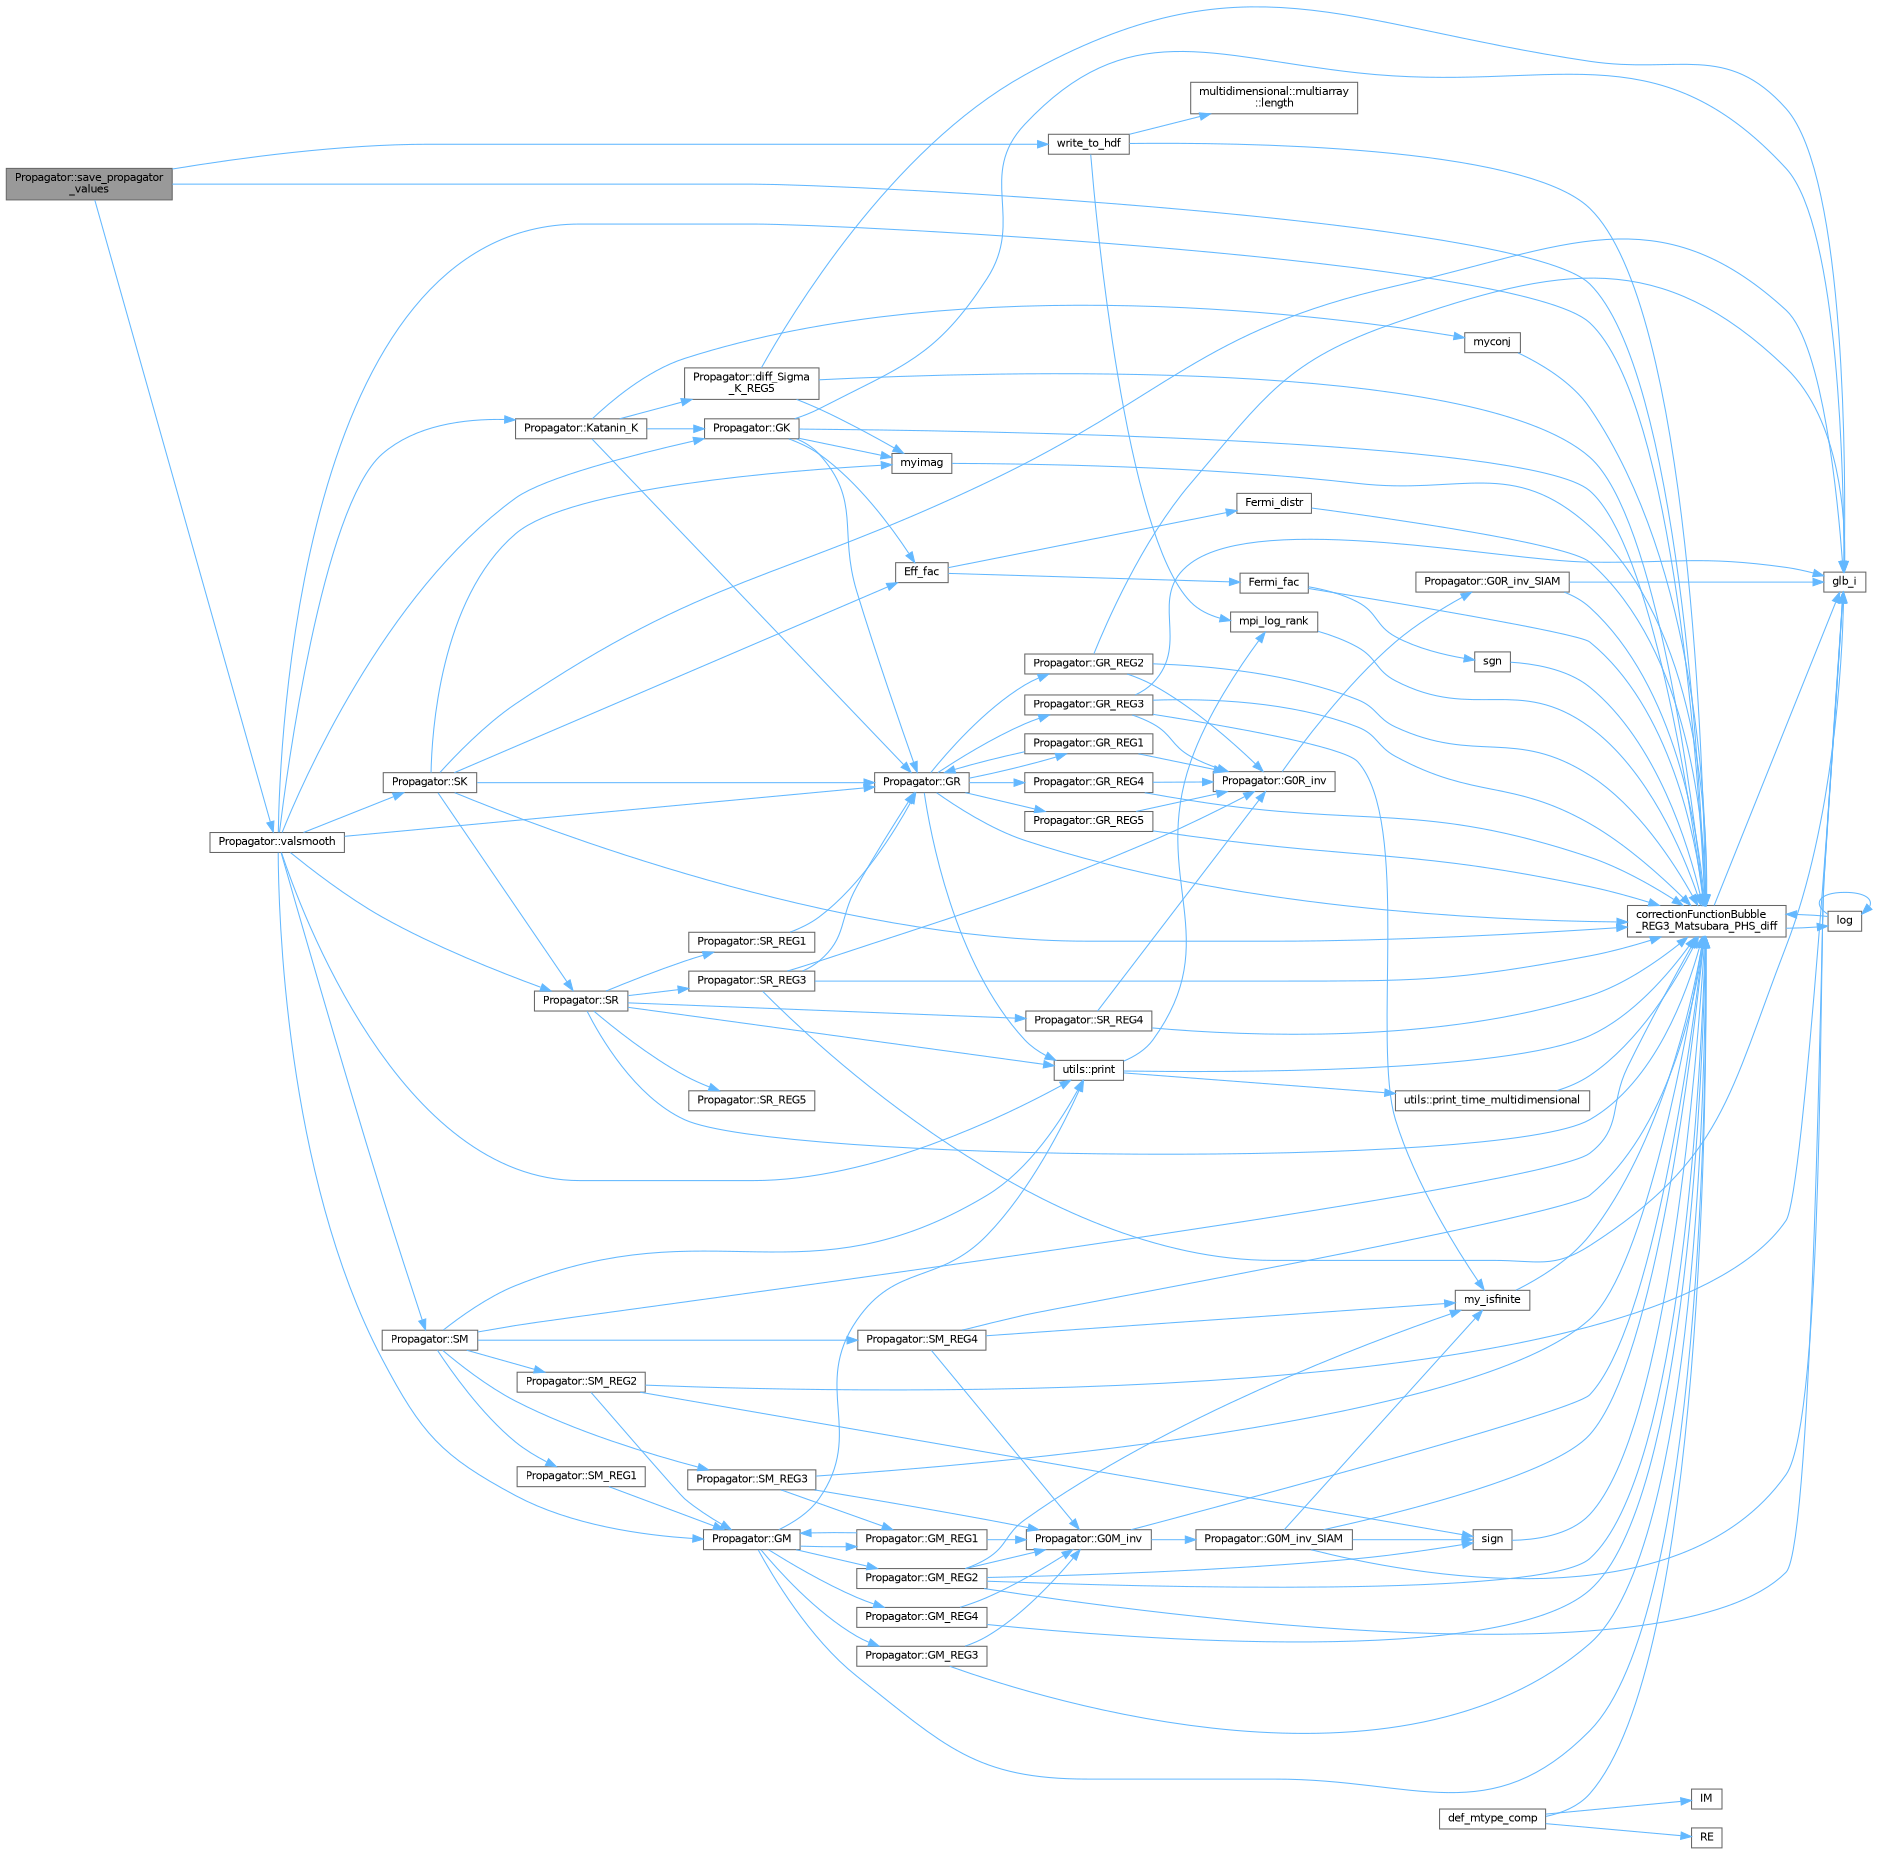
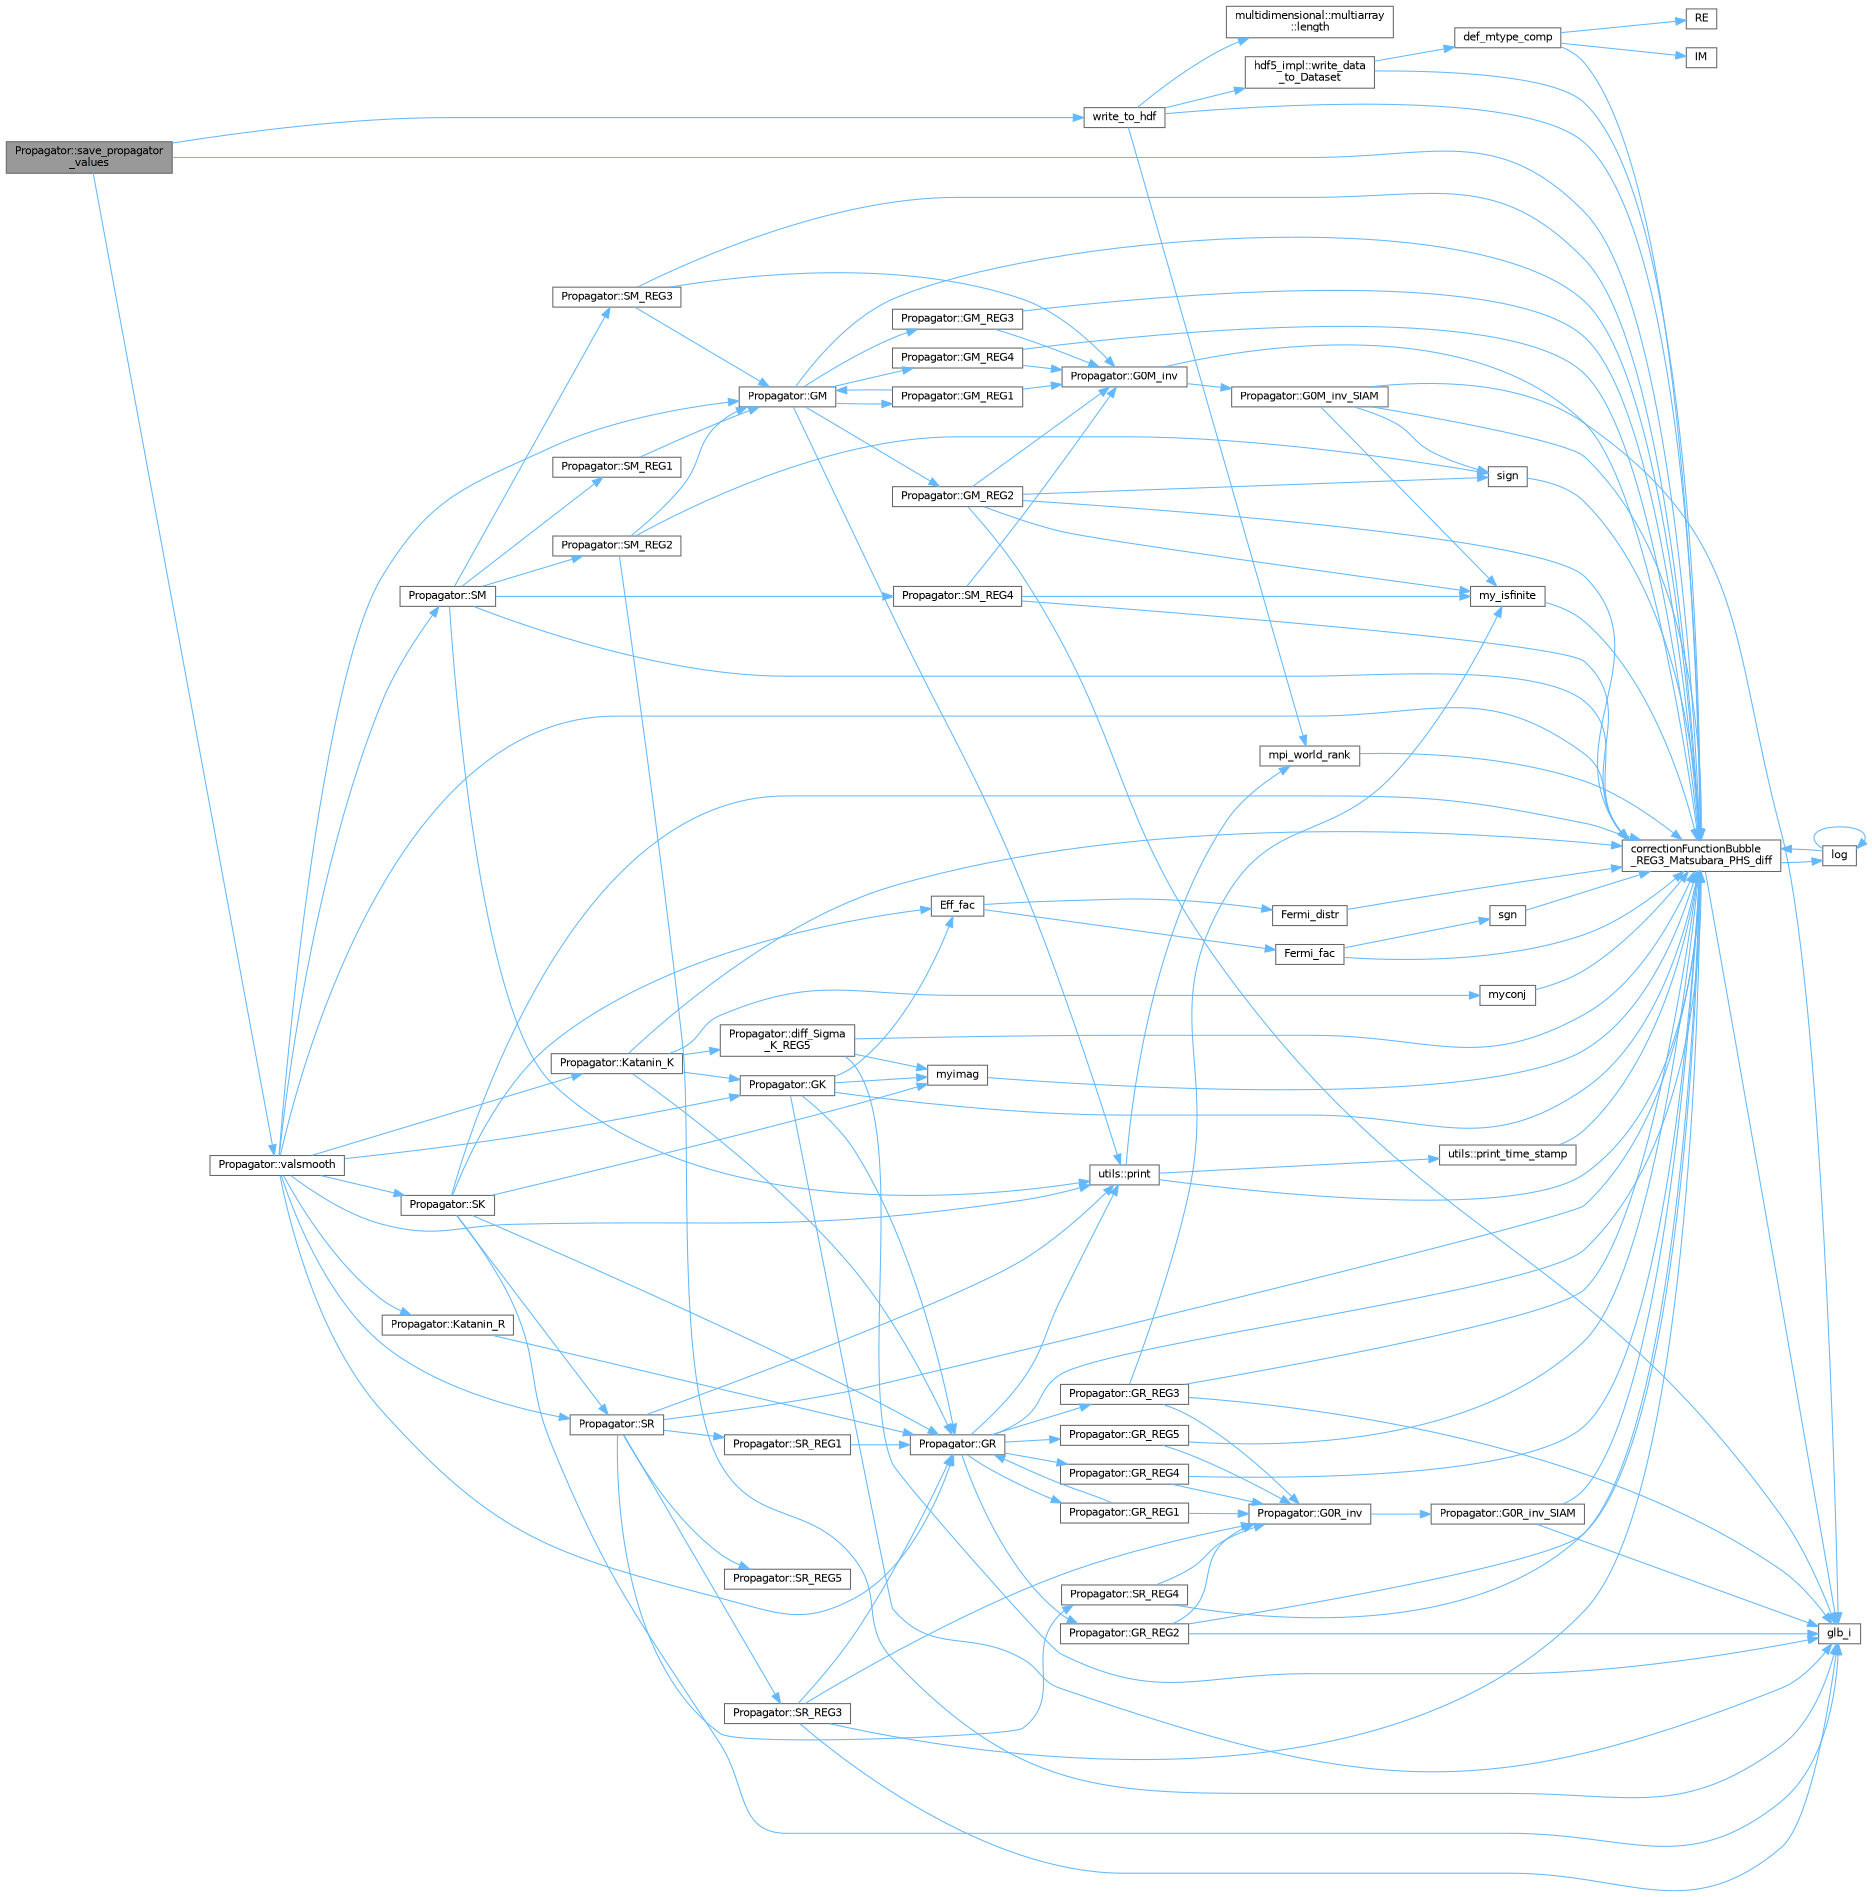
  digraph {
    rankdir=LR
    node [color=grey40 fillcolor=white fontname=Helvetica fontsize=10 shape=box style=filled]
    edge [color=steelblue1 fontname=Helvetica fontsize=10 labelfontname=Helvetica labelfontsize=10 style=solid]
    n1 [color=gray40 fillcolor=grey60 fontcolor=black height=0.2 label="Propagator::save_propagator\l_values" width=0.4]
    n2 [height=0.2 label="correctionFunctionBubble\l_REG3_Matsubara_PHS_diff" width=0.4]
    n3 [height=0.2 label="Propagator::valsmooth" width=0.4]
    n4 [height=0.2 label=write_to_hdf width=0.4]
    n5 [height=0.2 label=glb_i width=0.4]
    n6 [height=0.2 label=log width=0.4]
    n7 [height=0.2 label="Propagator::GK" width=0.4]
    n8 [height=0.2 label="Propagator::GR" width=0.4]
    n9 [height=0.2 label="utils::print" width=0.4]
    n10 [height=0.2 label="Propagator::GM" width=0.4]
    n11 [height=0.2 label="Propagator::Katanin_K" width=0.4]
+   n12 [height=0.2 label="Propagator::Katanin_R" width=0.4]
    n13 [height=0.2 label="Propagator::SK" width=0.4]
    n14 [height=0.2 label="Propagator::SR" width=0.4]
    n15 [height=0.2 label="Propagator::SM" width=0.4]
-   n16 [height=0.2 label=mpi_log_rank width=0.4]
+   n16 [height=0.2 label=mpi_world_rank width=0.4]
    n17 [height=0.2 label="multidimensional::multiarray\l::length" width=0.4]
+   n18 [height=0.2 label="hdf5_impl::write_data\l_to_Dataset" width=0.4]
    n19 [height=0.2 label=Eff_fac width=0.4]
    n20 [height=0.2 label=myimag width=0.4]
    n21 [height=0.2 label="Propagator::GR_REG1" width=0.4]
    n22 [height=0.2 label="Propagator::GR_REG2" width=0.4]
    n23 [height=0.2 label="Propagator::GR_REG3" width=0.4]
    n24 [height=0.2 label="Propagator::GR_REG4" width=0.4]
    n25 [height=0.2 label="Propagator::GR_REG5" width=0.4]
-   n26 [height=0.2 label="utils::print_time_multidimensional" width=0.4]
+   n26 [height=0.2 label="utils::print_time_stamp" width=0.4]
    n27 [height=0.2 label="Propagator::GM_REG1" width=0.4]
    n28 [height=0.2 label="Propagator::GM_REG2" width=0.4]
    n29 [height=0.2 label="Propagator::GM_REG3" width=0.4]
    n30 [height=0.2 label="Propagator::GM_REG4" width=0.4]
    n31 [height=0.2 label="Propagator::diff_Sigma\l_K_REG5" width=0.4]
    n32 [height=0.2 label=myconj width=0.4]
    n33 [height=0.2 label="Propagator::SR_REG1" width=0.4]
    n34 [height=0.2 label="Propagator::SR_REG3" width=0.4]
    n35 [height=0.2 label="Propagator::SR_REG4" width=0.4]
    n36 [height=0.2 label="Propagator::SR_REG5" width=0.4]
    n37 [height=0.2 label="Propagator::SM_REG1" width=0.4]
    n38 [height=0.2 label="Propagator::SM_REG2" width=0.4]
    n39 [height=0.2 label="Propagator::SM_REG3" width=0.4]
    n40 [height=0.2 label="Propagator::SM_REG4" width=0.4]
    n41 [height=0.2 label=Fermi_distr width=0.4]
    n42 [height=0.2 label=Fermi_fac width=0.4]
    n43 [height=0.2 label=sgn width=0.4]
    n44 [height=0.2 label="Propagator::G0R_inv" width=0.4]
    n45 [height=0.2 label=my_isfinite width=0.4]
    n46 [height=0.2 label="Propagator::G0R_inv_SIAM" width=0.4]
    n47 [height=0.2 label="Propagator::G0M_inv" width=0.4]
    n48 [height=0.2 label=sign width=0.4]
    n49 [height=0.2 label="Propagator::G0M_inv_SIAM" width=0.4]
    n50 [height=0.2 label=def_mtype_comp width=0.4]
    n51 [height=0.2 label=IM width=0.4]
    n52 [height=0.2 label=RE width=0.4]
    n1 -> n2
    n1 -> n3
    n1 -> n4
    n2 -> n5
    n2 -> n6
    n3 -> n2
    n3 -> n7
    n3 -> n8
    n3 -> n9
    n3 -> n10
    n3 -> n11
+   n3 -> n12
    n3 -> n13
    n3 -> n14
    n3 -> n15
    n4 -> n2
    n4 -> n16
    n4 -> n17
+   n4 -> n18
    n6 -> n2
    n6 -> n6
    n7 -> n2
    n7 -> n5
    n7 -> n8
    n7 -> n19
    n7 -> n20
    n8 -> n2
    n8 -> n9
    n8 -> n21
    n8 -> n22
    n8 -> n23
    n8 -> n24
    n8 -> n25
    n9 -> n2
    n9 -> n16
    n9 -> n26
    n10 -> n2
    n10 -> n9
    n10 -> n27
    n10 -> n28
    n10 -> n29
    n10 -> n30
+   n11 -> n2
    n11 -> n7
    n11 -> n8
    n11 -> n31
    n11 -> n32
+   n12 -> n8
    n13 -> n2
    n13 -> n5
    n13 -> n8
    n13 -> n14
    n13 -> n19
    n13 -> n20
    n14 -> n2
    n14 -> n9
    n14 -> n33
    n14 -> n34
    n14 -> n35
    n14 -> n36
    n15 -> n2
    n15 -> n9
    n15 -> n37
    n15 -> n38
    n15 -> n39
    n15 -> n40
    n16 -> n2
+   n18 -> n2
+   n18 -> n50
    n19 -> n41
    n19 -> n42
    n20 -> n2
    n21 -> n8
    n21 -> n44
    n22 -> n2
    n22 -> n5
    n22 -> n44
    n23 -> n2
    n23 -> n5
    n23 -> n44
    n23 -> n45
    n24 -> n2
    n24 -> n44
    n25 -> n2
    n25 -> n44
    n26 -> n2
    n27 -> n10
    n27 -> n47
    n28 -> n2
    n28 -> n5
    n28 -> n45
    n28 -> n47
    n28 -> n48
    n29 -> n2
    n29 -> n47
    n30 -> n2
    n30 -> n47
    n31 -> n2
    n31 -> n5
    n31 -> n20
    n32 -> n2
    n33 -> n8
    n34 -> n2
    n34 -> n5
    n34 -> n8
    n34 -> n44
    n35 -> n2
    n35 -> n44
    n37 -> n10
    n38 -> n5
    n38 -> n10
    n38 -> n48
    n39 -> n2
-   n39 -> n27
+   n39 -> n10
    n39 -> n47
    n40 -> n2
    n40 -> n45
    n40 -> n47
    n41 -> n2
    n42 -> n2
    n42 -> n43
    n43 -> n2
    n44 -> n46
    n45 -> n2
    n46 -> n2
    n46 -> n5
    n47 -> n2
    n47 -> n49
    n48 -> n2
    n49 -> n2
    n49 -> n5
    n49 -> n45
    n49 -> n48
    n50 -> n2
    n50 -> n51
    n50 -> n52
  }
